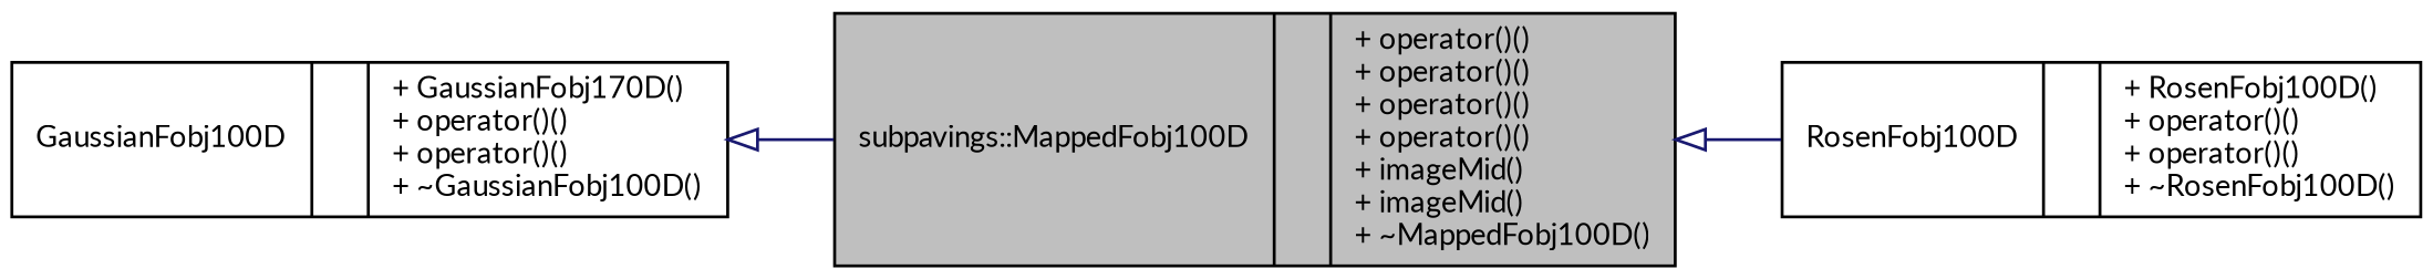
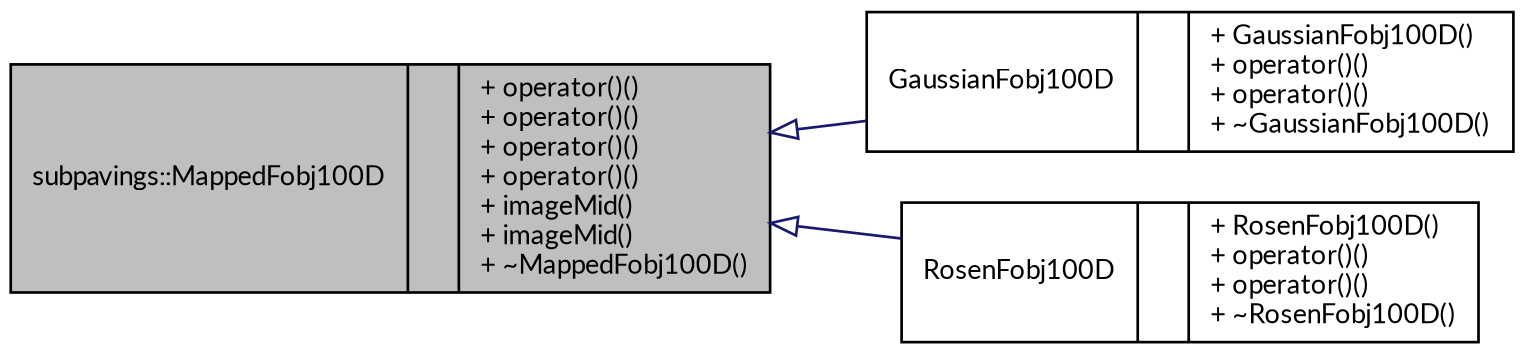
  digraph {
    fontname=Lato
    rankdir=LR
    node [color=black fillcolor=white fontname=Lato fontsize=10 shape=record style=filled]
    edge [arrowtail=onormal color=midnightblue dir=back fontname=Lato fontsize=10 labelfontname=FreeSans labelfontsize=10 style=solid]
    n1 [fillcolor=grey75 fontcolor=black height=0.2 label="{subpavings::MappedFobj100D\n||+ operator()()\l+ operator()()\l+ operator()()\l+ operator()()\l+ imageMid()\l+ imageMid()\l+ ~MappedFobj100D()\l}" width=0.4]
-   n2 [height=0.2 label="{GaussianFobj100D\n||+ GaussianFobj170D()\l+ operator()()\l+ operator()()\l+ ~GaussianFobj100D()\l}" width=0.4]
+   n2 [height=0.2 label="{GaussianFobj100D\n||+ GaussianFobj100D()\l+ operator()()\l+ operator()()\l+ ~GaussianFobj100D()\l}" width=0.4]
    n3 [height=0.2 label="{RosenFobj100D\n||+ RosenFobj100D()\l+ operator()()\l+ operator()()\l+ ~RosenFobj100D()\l}" width=0.4]
-   n2 -> n1
+   n1 -> n2
    n1 -> n3
  }
